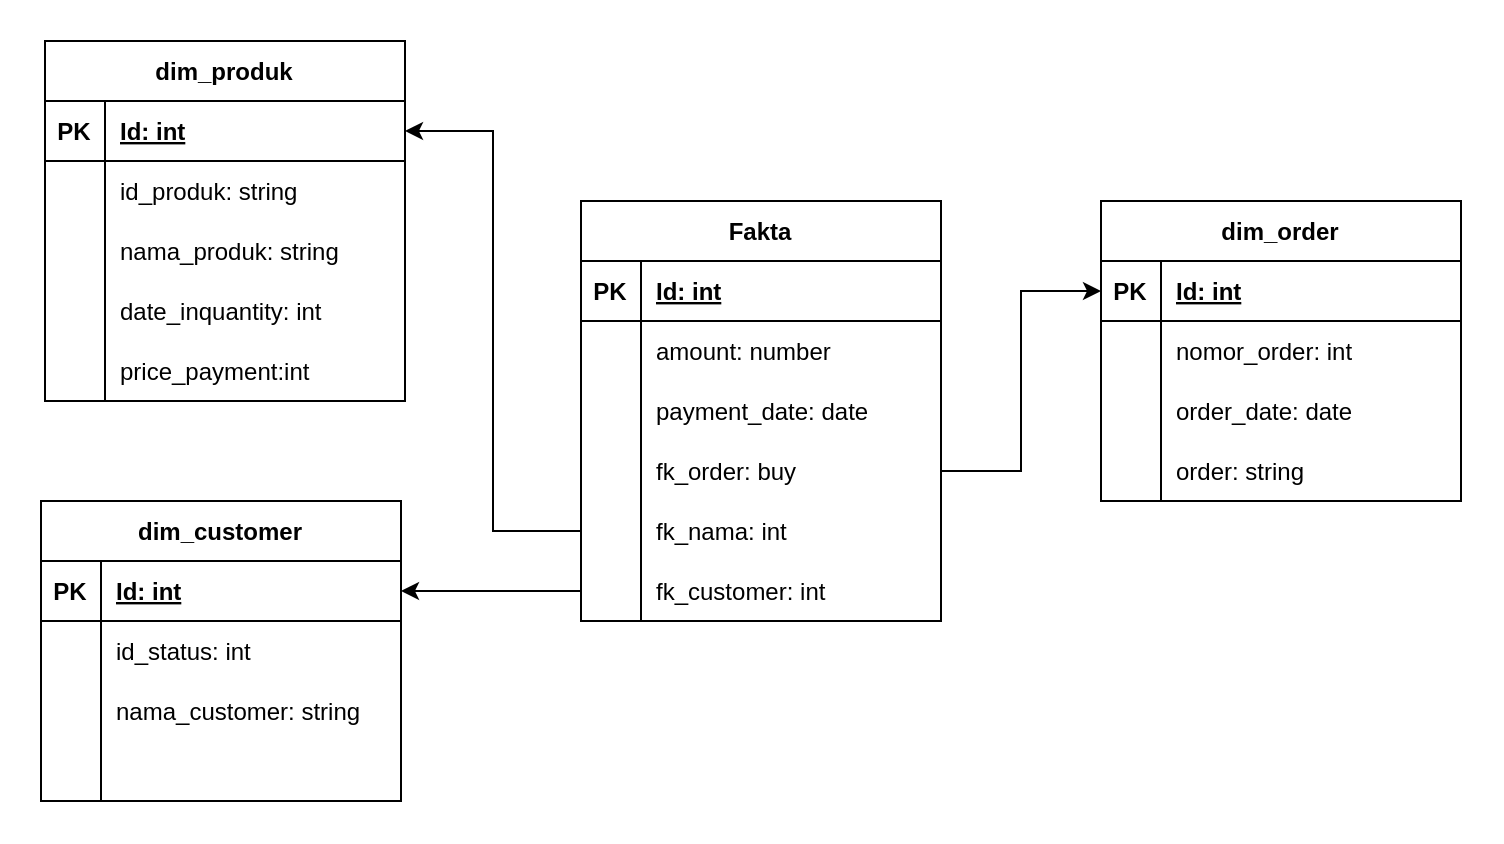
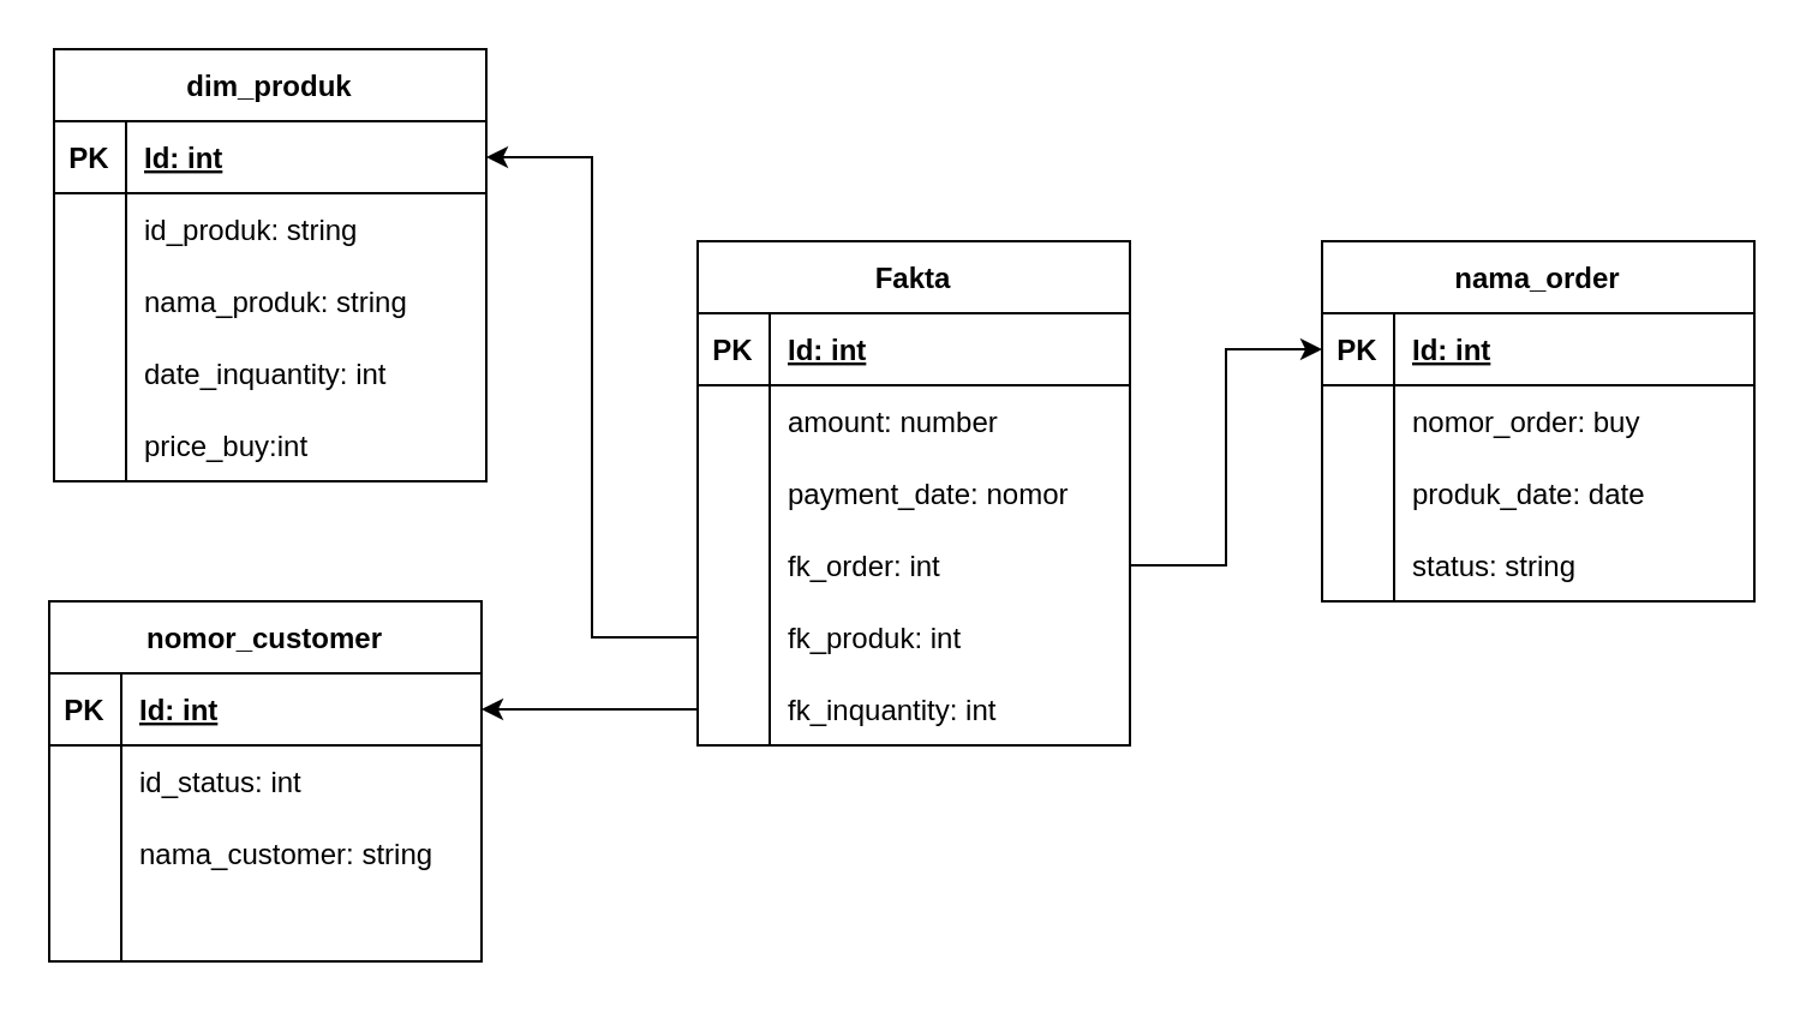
  <mxCell id="0" />
  <mxCell id="1" parent="0" />
  <mxCell id="2" value="dim_produk" style="shape=table;startSize=30;container=1;collapsible=1;childLayout=tableLayout;fixedRows=1;rowLines=0;fontStyle=1;align=center;resizeLast=1;" parent="1" vertex="1"><mxGeometry x="22" y="20" width="180" height="180" as="geometry" /></mxCell>
  <mxCell id="3" value="" style="shape=tableRow;horizontal=0;startSize=0;swimlaneHead=0;swimlaneBody=0;fillColor=none;collapsible=0;dropTarget=0;points=[[0,0.5],[1,0.5]];portConstraint=eastwest;top=0;left=0;right=0;bottom=1;" parent="2" vertex="1"><mxGeometry y="30" width="180" height="30" as="geometry" /></mxCell>
  <mxCell id="4" value="PK" style="shape=partialRectangle;connectable=0;fillColor=none;top=0;left=0;bottom=0;right=0;fontStyle=1;overflow=hidden;" parent="3" vertex="1"><mxGeometry width="30" height="30" as="geometry"><mxRectangle width="30" height="30" as="alternateBounds" /></mxGeometry></mxCell>
  <mxCell id="5" value="Id: int" style="shape=partialRectangle;connectable=0;fillColor=none;top=0;left=0;bottom=0;right=0;align=left;spacingLeft=6;fontStyle=5;overflow=hidden;" parent="3" vertex="1"><mxGeometry x="30" width="150" height="30" as="geometry"><mxRectangle width="150" height="30" as="alternateBounds" /></mxGeometry></mxCell>
  <mxCell id="6" value="" style="shape=tableRow;horizontal=0;startSize=0;swimlaneHead=0;swimlaneBody=0;fillColor=none;collapsible=0;dropTarget=0;points=[[0,0.5],[1,0.5]];portConstraint=eastwest;top=0;left=0;right=0;bottom=0;" parent="2" vertex="1"><mxGeometry y="60" width="180" height="30" as="geometry" /></mxCell>
  <mxCell id="7" value="" style="shape=partialRectangle;connectable=0;fillColor=none;top=0;left=0;bottom=0;right=0;editable=1;overflow=hidden;" parent="6" vertex="1"><mxGeometry width="30" height="30" as="geometry"><mxRectangle width="30" height="30" as="alternateBounds" /></mxGeometry></mxCell>
  <mxCell id="8" value="id_produk: string" style="shape=partialRectangle;connectable=0;fillColor=none;top=0;left=0;bottom=0;right=0;align=left;spacingLeft=6;overflow=hidden;" parent="6" vertex="1"><mxGeometry x="30" width="150" height="30" as="geometry"><mxRectangle width="150" height="30" as="alternateBounds" /></mxGeometry></mxCell>
  <mxCell id="9" value="" style="shape=tableRow;horizontal=0;startSize=0;swimlaneHead=0;swimlaneBody=0;fillColor=none;collapsible=0;dropTarget=0;points=[[0,0.5],[1,0.5]];portConstraint=eastwest;top=0;left=0;right=0;bottom=0;" parent="2" vertex="1"><mxGeometry y="90" width="180" height="30" as="geometry" /></mxCell>
  <mxCell id="10" value="" style="shape=partialRectangle;connectable=0;fillColor=none;top=0;left=0;bottom=0;right=0;editable=1;overflow=hidden;" parent="9" vertex="1"><mxGeometry width="30" height="30" as="geometry"><mxRectangle width="30" height="30" as="alternateBounds" /></mxGeometry></mxCell>
  <mxCell id="11" value="nama_produk: string" style="shape=partialRectangle;connectable=0;fillColor=none;top=0;left=0;bottom=0;right=0;align=left;spacingLeft=6;overflow=hidden;" parent="9" vertex="1"><mxGeometry x="30" width="150" height="30" as="geometry"><mxRectangle width="150" height="30" as="alternateBounds" /></mxGeometry></mxCell>
  <mxCell id="12" value="" style="shape=tableRow;horizontal=0;startSize=0;swimlaneHead=0;swimlaneBody=0;fillColor=none;collapsible=0;dropTarget=0;points=[[0,0.5],[1,0.5]];portConstraint=eastwest;top=0;left=0;right=0;bottom=0;" parent="2" vertex="1"><mxGeometry y="120" width="180" height="30" as="geometry" /></mxCell>
  <mxCell id="13" value="" style="shape=partialRectangle;connectable=0;fillColor=none;top=0;left=0;bottom=0;right=0;editable=1;overflow=hidden;" parent="12" vertex="1"><mxGeometry width="30" height="30" as="geometry"><mxRectangle width="30" height="30" as="alternateBounds" /></mxGeometry></mxCell>
  <mxCell id="14" value="date_inquantity: int" style="shape=partialRectangle;connectable=0;fillColor=none;top=0;left=0;bottom=0;right=0;align=left;spacingLeft=6;overflow=hidden;" parent="12" vertex="1"><mxGeometry x="30" width="150" height="30" as="geometry"><mxRectangle width="150" height="30" as="alternateBounds" /></mxGeometry></mxCell>
  <mxCell id="15" value="" style="shape=tableRow;horizontal=0;startSize=0;swimlaneHead=0;swimlaneBody=0;fillColor=none;collapsible=0;dropTarget=0;points=[[0,0.5],[1,0.5]];portConstraint=eastwest;top=0;left=0;right=0;bottom=0;" parent="2" vertex="1"><mxGeometry y="150" width="180" height="30" as="geometry" /></mxCell>
  <mxCell id="16" value="" style="shape=partialRectangle;connectable=0;fillColor=none;top=0;left=0;bottom=0;right=0;editable=1;overflow=hidden;" parent="15" vertex="1"><mxGeometry width="30" height="30" as="geometry"><mxRectangle width="30" height="30" as="alternateBounds" /></mxGeometry></mxCell>
- <mxCell id="17" value="price_payment:int" style="shape=partialRectangle;connectable=0;fillColor=none;top=0;left=0;bottom=0;right=0;align=left;spacingLeft=6;overflow=hidden;" parent="15" vertex="1"><mxGeometry x="30" width="150" height="30" as="geometry"><mxRectangle width="150" height="30" as="alternateBounds" /></mxGeometry></mxCell>
- <mxCell id="18" value="dim_order" style="shape=table;startSize=30;container=1;collapsible=1;childLayout=tableLayout;fixedRows=1;rowLines=0;fontStyle=1;align=center;resizeLast=1;" parent="1" vertex="1"><mxGeometry x="550" y="100" width="180" height="150" as="geometry" /></mxCell>
+ <mxCell id="17" value="price_buy:int" style="shape=partialRectangle;connectable=0;fillColor=none;top=0;left=0;bottom=0;right=0;align=left;spacingLeft=6;overflow=hidden;" parent="15" vertex="1"><mxGeometry x="30" width="150" height="30" as="geometry"><mxRectangle width="150" height="30" as="alternateBounds" /></mxGeometry></mxCell>
+ <mxCell id="18" value="nama_order" style="shape=table;startSize=30;container=1;collapsible=1;childLayout=tableLayout;fixedRows=1;rowLines=0;fontStyle=1;align=center;resizeLast=1;" parent="1" vertex="1"><mxGeometry x="550" y="100" width="180" height="150" as="geometry" /></mxCell>
  <mxCell id="19" value="" style="shape=tableRow;horizontal=0;startSize=0;swimlaneHead=0;swimlaneBody=0;fillColor=none;collapsible=0;dropTarget=0;points=[[0,0.5],[1,0.5]];portConstraint=eastwest;top=0;left=0;right=0;bottom=1;" parent="18" vertex="1"><mxGeometry y="30" width="180" height="30" as="geometry" /></mxCell>
  <mxCell id="20" value="PK" style="shape=partialRectangle;connectable=0;fillColor=none;top=0;left=0;bottom=0;right=0;fontStyle=1;overflow=hidden;" parent="19" vertex="1"><mxGeometry width="30" height="30" as="geometry"><mxRectangle width="30" height="30" as="alternateBounds" /></mxGeometry></mxCell>
  <mxCell id="21" value="Id: int" style="shape=partialRectangle;connectable=0;fillColor=none;top=0;left=0;bottom=0;right=0;align=left;spacingLeft=6;fontStyle=5;overflow=hidden;" parent="19" vertex="1"><mxGeometry x="30" width="150" height="30" as="geometry"><mxRectangle width="150" height="30" as="alternateBounds" /></mxGeometry></mxCell>
  <mxCell id="22" value="" style="shape=tableRow;horizontal=0;startSize=0;swimlaneHead=0;swimlaneBody=0;fillColor=none;collapsible=0;dropTarget=0;points=[[0,0.5],[1,0.5]];portConstraint=eastwest;top=0;left=0;right=0;bottom=0;" parent="18" vertex="1"><mxGeometry y="60" width="180" height="30" as="geometry" /></mxCell>
  <mxCell id="23" value="" style="shape=partialRectangle;connectable=0;fillColor=none;top=0;left=0;bottom=0;right=0;editable=1;overflow=hidden;" parent="22" vertex="1"><mxGeometry width="30" height="30" as="geometry"><mxRectangle width="30" height="30" as="alternateBounds" /></mxGeometry></mxCell>
- <mxCell id="24" value="nomor_order: int" style="shape=partialRectangle;connectable=0;fillColor=none;top=0;left=0;bottom=0;right=0;align=left;spacingLeft=6;overflow=hidden;" parent="22" vertex="1"><mxGeometry x="30" width="150" height="30" as="geometry"><mxRectangle width="150" height="30" as="alternateBounds" /></mxGeometry></mxCell>
+ <mxCell id="24" value="nomor_order: buy" style="shape=partialRectangle;connectable=0;fillColor=none;top=0;left=0;bottom=0;right=0;align=left;spacingLeft=6;overflow=hidden;" parent="22" vertex="1"><mxGeometry x="30" width="150" height="30" as="geometry"><mxRectangle width="150" height="30" as="alternateBounds" /></mxGeometry></mxCell>
  <mxCell id="25" value="" style="shape=tableRow;horizontal=0;startSize=0;swimlaneHead=0;swimlaneBody=0;fillColor=none;collapsible=0;dropTarget=0;points=[[0,0.5],[1,0.5]];portConstraint=eastwest;top=0;left=0;right=0;bottom=0;" parent="18" vertex="1"><mxGeometry y="90" width="180" height="30" as="geometry" /></mxCell>
  <mxCell id="26" value="" style="shape=partialRectangle;connectable=0;fillColor=none;top=0;left=0;bottom=0;right=0;editable=1;overflow=hidden;" parent="25" vertex="1"><mxGeometry width="30" height="30" as="geometry"><mxRectangle width="30" height="30" as="alternateBounds" /></mxGeometry></mxCell>
- <mxCell id="27" value="order_date: date" style="shape=partialRectangle;connectable=0;fillColor=none;top=0;left=0;bottom=0;right=0;align=left;spacingLeft=6;overflow=hidden;" parent="25" vertex="1"><mxGeometry x="30" width="150" height="30" as="geometry"><mxRectangle width="150" height="30" as="alternateBounds" /></mxGeometry></mxCell>
+ <mxCell id="27" value="produk_date: date" style="shape=partialRectangle;connectable=0;fillColor=none;top=0;left=0;bottom=0;right=0;align=left;spacingLeft=6;overflow=hidden;" parent="25" vertex="1"><mxGeometry x="30" width="150" height="30" as="geometry"><mxRectangle width="150" height="30" as="alternateBounds" /></mxGeometry></mxCell>
  <mxCell id="28" value="" style="shape=tableRow;horizontal=0;startSize=0;swimlaneHead=0;swimlaneBody=0;fillColor=none;collapsible=0;dropTarget=0;points=[[0,0.5],[1,0.5]];portConstraint=eastwest;top=0;left=0;right=0;bottom=0;" parent="18" vertex="1"><mxGeometry y="120" width="180" height="30" as="geometry" /></mxCell>
  <mxCell id="29" value="" style="shape=partialRectangle;connectable=0;fillColor=none;top=0;left=0;bottom=0;right=0;editable=1;overflow=hidden;" parent="28" vertex="1"><mxGeometry width="30" height="30" as="geometry"><mxRectangle width="30" height="30" as="alternateBounds" /></mxGeometry></mxCell>
- <mxCell id="30" value="order: string" style="shape=partialRectangle;connectable=0;fillColor=none;top=0;left=0;bottom=0;right=0;align=left;spacingLeft=6;overflow=hidden;" parent="28" vertex="1"><mxGeometry x="30" width="150" height="30" as="geometry"><mxRectangle width="150" height="30" as="alternateBounds" /></mxGeometry></mxCell>
- <mxCell id="31" value="dim_customer" style="shape=table;startSize=30;container=1;collapsible=1;childLayout=tableLayout;fixedRows=1;rowLines=0;fontStyle=1;align=center;resizeLast=1;" parent="1" vertex="1"><mxGeometry x="20" y="250" width="180" height="150" as="geometry" /></mxCell>
+ <mxCell id="30" value="status: string" style="shape=partialRectangle;connectable=0;fillColor=none;top=0;left=0;bottom=0;right=0;align=left;spacingLeft=6;overflow=hidden;" parent="28" vertex="1"><mxGeometry x="30" width="150" height="30" as="geometry"><mxRectangle width="150" height="30" as="alternateBounds" /></mxGeometry></mxCell>
+ <mxCell id="31" value="nomor_customer" style="shape=table;startSize=30;container=1;collapsible=1;childLayout=tableLayout;fixedRows=1;rowLines=0;fontStyle=1;align=center;resizeLast=1;" parent="1" vertex="1"><mxGeometry x="20" y="250" width="180" height="150" as="geometry" /></mxCell>
  <mxCell id="32" value="" style="shape=tableRow;horizontal=0;startSize=0;swimlaneHead=0;swimlaneBody=0;fillColor=none;collapsible=0;dropTarget=0;points=[[0,0.5],[1,0.5]];portConstraint=eastwest;top=0;left=0;right=0;bottom=1;" parent="31" vertex="1"><mxGeometry y="30" width="180" height="30" as="geometry" /></mxCell>
  <mxCell id="33" value="PK" style="shape=partialRectangle;connectable=0;fillColor=none;top=0;left=0;bottom=0;right=0;fontStyle=1;overflow=hidden;" parent="32" vertex="1"><mxGeometry width="30" height="30" as="geometry"><mxRectangle width="30" height="30" as="alternateBounds" /></mxGeometry></mxCell>
  <mxCell id="34" value="Id: int" style="shape=partialRectangle;connectable=0;fillColor=none;top=0;left=0;bottom=0;right=0;align=left;spacingLeft=6;fontStyle=5;overflow=hidden;" parent="32" vertex="1"><mxGeometry x="30" width="150" height="30" as="geometry"><mxRectangle width="150" height="30" as="alternateBounds" /></mxGeometry></mxCell>
  <mxCell id="35" value="" style="shape=tableRow;horizontal=0;startSize=0;swimlaneHead=0;swimlaneBody=0;fillColor=none;collapsible=0;dropTarget=0;points=[[0,0.5],[1,0.5]];portConstraint=eastwest;top=0;left=0;right=0;bottom=0;" parent="31" vertex="1"><mxGeometry y="60" width="180" height="30" as="geometry" /></mxCell>
  <mxCell id="36" value="" style="shape=partialRectangle;connectable=0;fillColor=none;top=0;left=0;bottom=0;right=0;editable=1;overflow=hidden;" parent="35" vertex="1"><mxGeometry width="30" height="30" as="geometry"><mxRectangle width="30" height="30" as="alternateBounds" /></mxGeometry></mxCell>
  <mxCell id="37" value="id_status: int" style="shape=partialRectangle;connectable=0;fillColor=none;top=0;left=0;bottom=0;right=0;align=left;spacingLeft=6;overflow=hidden;" parent="35" vertex="1"><mxGeometry x="30" width="150" height="30" as="geometry"><mxRectangle width="150" height="30" as="alternateBounds" /></mxGeometry></mxCell>
  <mxCell id="38" value="" style="shape=tableRow;horizontal=0;startSize=0;swimlaneHead=0;swimlaneBody=0;fillColor=none;collapsible=0;dropTarget=0;points=[[0,0.5],[1,0.5]];portConstraint=eastwest;top=0;left=0;right=0;bottom=0;" parent="31" vertex="1"><mxGeometry y="90" width="180" height="30" as="geometry" /></mxCell>
  <mxCell id="39" value="" style="shape=partialRectangle;connectable=0;fillColor=none;top=0;left=0;bottom=0;right=0;editable=1;overflow=hidden;" parent="38" vertex="1"><mxGeometry width="30" height="30" as="geometry"><mxRectangle width="30" height="30" as="alternateBounds" /></mxGeometry></mxCell>
  <mxCell id="40" value="nama_customer: string" style="shape=partialRectangle;connectable=0;fillColor=none;top=0;left=0;bottom=0;right=0;align=left;spacingLeft=6;overflow=hidden;" parent="38" vertex="1"><mxGeometry x="30" width="150" height="30" as="geometry"><mxRectangle width="150" height="30" as="alternateBounds" /></mxGeometry></mxCell>
  <mxCell id="41" value="" style="shape=tableRow;horizontal=0;startSize=0;swimlaneHead=0;swimlaneBody=0;fillColor=none;collapsible=0;dropTarget=0;points=[[0,0.5],[1,0.5]];portConstraint=eastwest;top=0;left=0;right=0;bottom=0;" parent="31" vertex="1"><mxGeometry y="120" width="180" height="30" as="geometry" /></mxCell>
  <mxCell id="42" value="" style="shape=partialRectangle;connectable=0;fillColor=none;top=0;left=0;bottom=0;right=0;editable=1;overflow=hidden;" parent="41" vertex="1"><mxGeometry width="30" height="30" as="geometry"><mxRectangle width="30" height="30" as="alternateBounds" /></mxGeometry></mxCell>
  <mxCell id="43" value="" style="shape=partialRectangle;connectable=0;fillColor=none;top=0;left=0;bottom=0;right=0;align=left;spacingLeft=6;overflow=hidden;" parent="41" vertex="1"><mxGeometry x="30" width="150" height="30" as="geometry"><mxRectangle width="150" height="30" as="alternateBounds" /></mxGeometry></mxCell>
  <mxCell id="44" value="Fakta" style="shape=table;startSize=30;container=1;collapsible=1;childLayout=tableLayout;fixedRows=1;rowLines=0;fontStyle=1;align=center;resizeLast=1;" parent="1" vertex="1"><mxGeometry x="290" y="100" width="180" height="210" as="geometry" /></mxCell>
  <mxCell id="45" value="" style="shape=tableRow;horizontal=0;startSize=0;swimlaneHead=0;swimlaneBody=0;fillColor=none;collapsible=0;dropTarget=0;points=[[0,0.5],[1,0.5]];portConstraint=eastwest;top=0;left=0;right=0;bottom=1;" parent="44" vertex="1"><mxGeometry y="30" width="180" height="30" as="geometry" /></mxCell>
  <mxCell id="46" value="PK" style="shape=partialRectangle;connectable=0;fillColor=none;top=0;left=0;bottom=0;right=0;fontStyle=1;overflow=hidden;" parent="45" vertex="1"><mxGeometry width="30" height="30" as="geometry"><mxRectangle width="30" height="30" as="alternateBounds" /></mxGeometry></mxCell>
  <mxCell id="47" value="Id: int" style="shape=partialRectangle;connectable=0;fillColor=none;top=0;left=0;bottom=0;right=0;align=left;spacingLeft=6;fontStyle=5;overflow=hidden;" parent="45" vertex="1"><mxGeometry x="30" width="150" height="30" as="geometry"><mxRectangle width="150" height="30" as="alternateBounds" /></mxGeometry></mxCell>
  <mxCell id="48" value="" style="shape=tableRow;horizontal=0;startSize=0;swimlaneHead=0;swimlaneBody=0;fillColor=none;collapsible=0;dropTarget=0;points=[[0,0.5],[1,0.5]];portConstraint=eastwest;top=0;left=0;right=0;bottom=0;" parent="44" vertex="1"><mxGeometry y="60" width="180" height="30" as="geometry" /></mxCell>
  <mxCell id="49" value="" style="shape=partialRectangle;connectable=0;fillColor=none;top=0;left=0;bottom=0;right=0;editable=1;overflow=hidden;" parent="48" vertex="1"><mxGeometry width="30" height="30" as="geometry"><mxRectangle width="30" height="30" as="alternateBounds" /></mxGeometry></mxCell>
  <mxCell id="50" value="amount: number" style="shape=partialRectangle;connectable=0;fillColor=none;top=0;left=0;bottom=0;right=0;align=left;spacingLeft=6;overflow=hidden;" parent="48" vertex="1"><mxGeometry x="30" width="150" height="30" as="geometry"><mxRectangle width="150" height="30" as="alternateBounds" /></mxGeometry></mxCell>
  <mxCell id="51" value="" style="shape=tableRow;horizontal=0;startSize=0;swimlaneHead=0;swimlaneBody=0;fillColor=none;collapsible=0;dropTarget=0;points=[[0,0.5],[1,0.5]];portConstraint=eastwest;top=0;left=0;right=0;bottom=0;" parent="44" vertex="1"><mxGeometry y="90" width="180" height="30" as="geometry" /></mxCell>
  <mxCell id="52" value="" style="shape=partialRectangle;connectable=0;fillColor=none;top=0;left=0;bottom=0;right=0;editable=1;overflow=hidden;" parent="51" vertex="1"><mxGeometry width="30" height="30" as="geometry"><mxRectangle width="30" height="30" as="alternateBounds" /></mxGeometry></mxCell>
- <mxCell id="53" value="payment_date: date" style="shape=partialRectangle;connectable=0;fillColor=none;top=0;left=0;bottom=0;right=0;align=left;spacingLeft=6;overflow=hidden;" parent="51" vertex="1"><mxGeometry x="30" width="150" height="30" as="geometry"><mxRectangle width="150" height="30" as="alternateBounds" /></mxGeometry></mxCell>
+ <mxCell id="53" value="payment_date: nomor" style="shape=partialRectangle;connectable=0;fillColor=none;top=0;left=0;bottom=0;right=0;align=left;spacingLeft=6;overflow=hidden;" parent="51" vertex="1"><mxGeometry x="30" width="150" height="30" as="geometry"><mxRectangle width="150" height="30" as="alternateBounds" /></mxGeometry></mxCell>
  <mxCell id="54" value="" style="shape=tableRow;horizontal=0;startSize=0;swimlaneHead=0;swimlaneBody=0;fillColor=none;collapsible=0;dropTarget=0;points=[[0,0.5],[1,0.5]];portConstraint=eastwest;top=0;left=0;right=0;bottom=0;" parent="44" vertex="1"><mxGeometry y="120" width="180" height="30" as="geometry" /></mxCell>
  <mxCell id="55" value="" style="shape=partialRectangle;connectable=0;fillColor=none;top=0;left=0;bottom=0;right=0;editable=1;overflow=hidden;" parent="54" vertex="1"><mxGeometry width="30" height="30" as="geometry"><mxRectangle width="30" height="30" as="alternateBounds" /></mxGeometry></mxCell>
- <mxCell id="56" value="fk_order: buy" style="shape=partialRectangle;connectable=0;fillColor=none;top=0;left=0;bottom=0;right=0;align=left;spacingLeft=6;overflow=hidden;" parent="54" vertex="1"><mxGeometry x="30" width="150" height="30" as="geometry"><mxRectangle width="150" height="30" as="alternateBounds" /></mxGeometry></mxCell>
+ <mxCell id="56" value="fk_order: int" style="shape=partialRectangle;connectable=0;fillColor=none;top=0;left=0;bottom=0;right=0;align=left;spacingLeft=6;overflow=hidden;" parent="54" vertex="1"><mxGeometry x="30" width="150" height="30" as="geometry"><mxRectangle width="150" height="30" as="alternateBounds" /></mxGeometry></mxCell>
  <mxCell id="57" value="" style="shape=tableRow;horizontal=0;startSize=0;swimlaneHead=0;swimlaneBody=0;fillColor=none;collapsible=0;dropTarget=0;points=[[0,0.5],[1,0.5]];portConstraint=eastwest;top=0;left=0;right=0;bottom=0;" parent="44" vertex="1"><mxGeometry y="150" width="180" height="30" as="geometry" /></mxCell>
  <mxCell id="58" value="" style="shape=partialRectangle;connectable=0;fillColor=none;top=0;left=0;bottom=0;right=0;editable=1;overflow=hidden;" parent="57" vertex="1"><mxGeometry width="30" height="30" as="geometry"><mxRectangle width="30" height="30" as="alternateBounds" /></mxGeometry></mxCell>
- <mxCell id="59" value="fk_nama: int" style="shape=partialRectangle;connectable=0;fillColor=none;top=0;left=0;bottom=0;right=0;align=left;spacingLeft=6;overflow=hidden;" parent="57" vertex="1"><mxGeometry x="30" width="150" height="30" as="geometry"><mxRectangle width="150" height="30" as="alternateBounds" /></mxGeometry></mxCell>
+ <mxCell id="59" value="fk_produk: int" style="shape=partialRectangle;connectable=0;fillColor=none;top=0;left=0;bottom=0;right=0;align=left;spacingLeft=6;overflow=hidden;" parent="57" vertex="1"><mxGeometry x="30" width="150" height="30" as="geometry"><mxRectangle width="150" height="30" as="alternateBounds" /></mxGeometry></mxCell>
  <mxCell id="60" value="" style="shape=tableRow;horizontal=0;startSize=0;swimlaneHead=0;swimlaneBody=0;fillColor=none;collapsible=0;dropTarget=0;points=[[0,0.5],[1,0.5]];portConstraint=eastwest;top=0;left=0;right=0;bottom=0;" parent="44" vertex="1"><mxGeometry y="180" width="180" height="30" as="geometry" /></mxCell>
  <mxCell id="61" value="" style="shape=partialRectangle;connectable=0;fillColor=none;top=0;left=0;bottom=0;right=0;editable=1;overflow=hidden;" parent="60" vertex="1"><mxGeometry width="30" height="30" as="geometry"><mxRectangle width="30" height="30" as="alternateBounds" /></mxGeometry></mxCell>
- <mxCell id="62" value="fk_customer: int" style="shape=partialRectangle;connectable=0;fillColor=none;top=0;left=0;bottom=0;right=0;align=left;spacingLeft=6;overflow=hidden;" parent="60" vertex="1"><mxGeometry x="30" width="150" height="30" as="geometry"><mxRectangle width="150" height="30" as="alternateBounds" /></mxGeometry></mxCell>
+ <mxCell id="62" value="fk_inquantity: int" style="shape=partialRectangle;connectable=0;fillColor=none;top=0;left=0;bottom=0;right=0;align=left;spacingLeft=6;overflow=hidden;" parent="60" vertex="1"><mxGeometry x="30" width="150" height="30" as="geometry"><mxRectangle width="150" height="30" as="alternateBounds" /></mxGeometry></mxCell>
  <mxCell id="63" style="edgeStyle=orthogonalEdgeStyle;rounded=0;orthogonalLoop=1;jettySize=auto;html=1;" parent="1" source="54" target="19" edge="1"><mxGeometry relative="1" as="geometry" /></mxCell>
  <mxCell id="64" style="edgeStyle=orthogonalEdgeStyle;rounded=0;orthogonalLoop=1;jettySize=auto;html=1;exitX=0;exitY=0.5;exitDx=0;exitDy=0;" parent="1" source="57" target="3" edge="1"><mxGeometry relative="1" as="geometry" /></mxCell>
  <mxCell id="65" style="edgeStyle=orthogonalEdgeStyle;rounded=0;orthogonalLoop=1;jettySize=auto;html=1;entryX=1;entryY=0.5;entryDx=0;entryDy=0;" parent="1" source="60" target="32" edge="1"><mxGeometry relative="1" as="geometry" /></mxCell>
